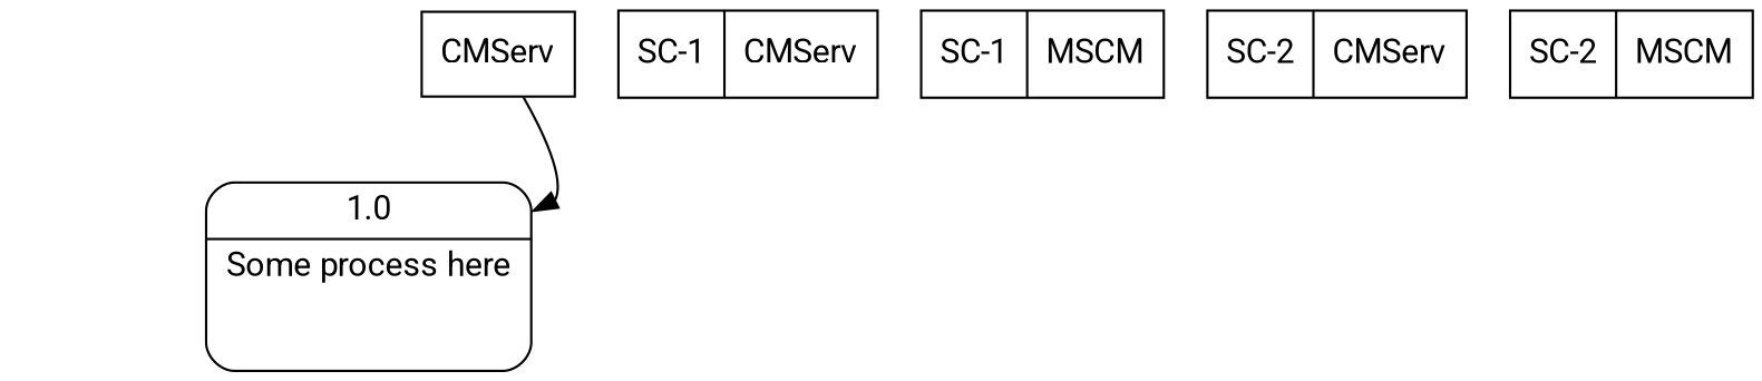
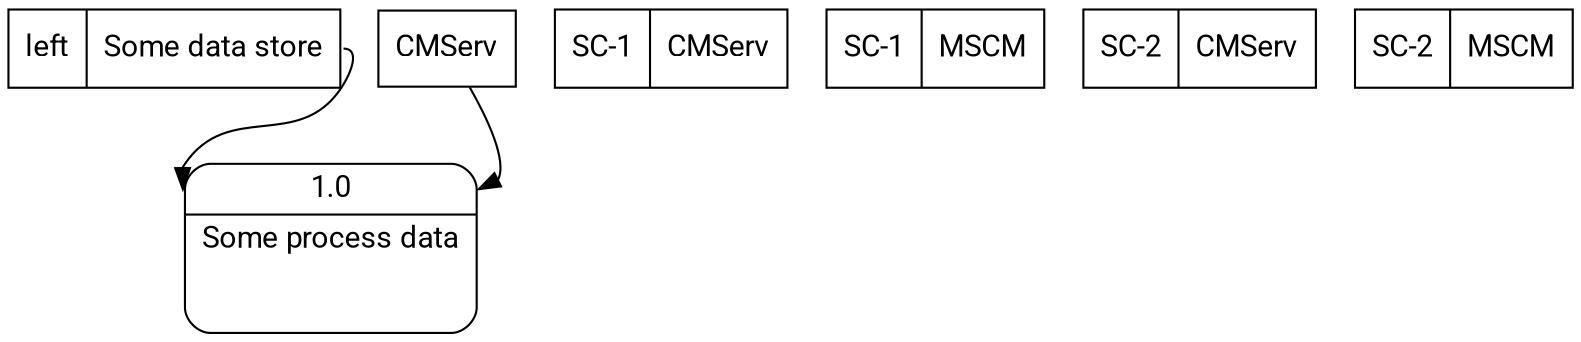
  digraph {
    fontname=Roboto
    node [fontname=Roboto shape=record]
    edge [fontname=Roboto headport=f0]
-   n2 [label="{<f0> 1.0|<f1> Some process here\n\n\n}" shape=Mrecord]
+   n1 [label="<f0> left|<f1> Some data store"]
+   n2 [label="{<f0> 1.0|<f1> Some process data\n\n\n}" shape=Mrecord]
    n3 [label=CMServ shape=box]
    n4 [label="SC-1| CMServ"]
    n5 [label="SC-1| MSCM"]
    n6 [label="SC-2| CMServ"]
    n7 [label="SC-2| MSCM"]
+   n1 -> n2 [tailport=f1]
    n3 -> n2
  }
